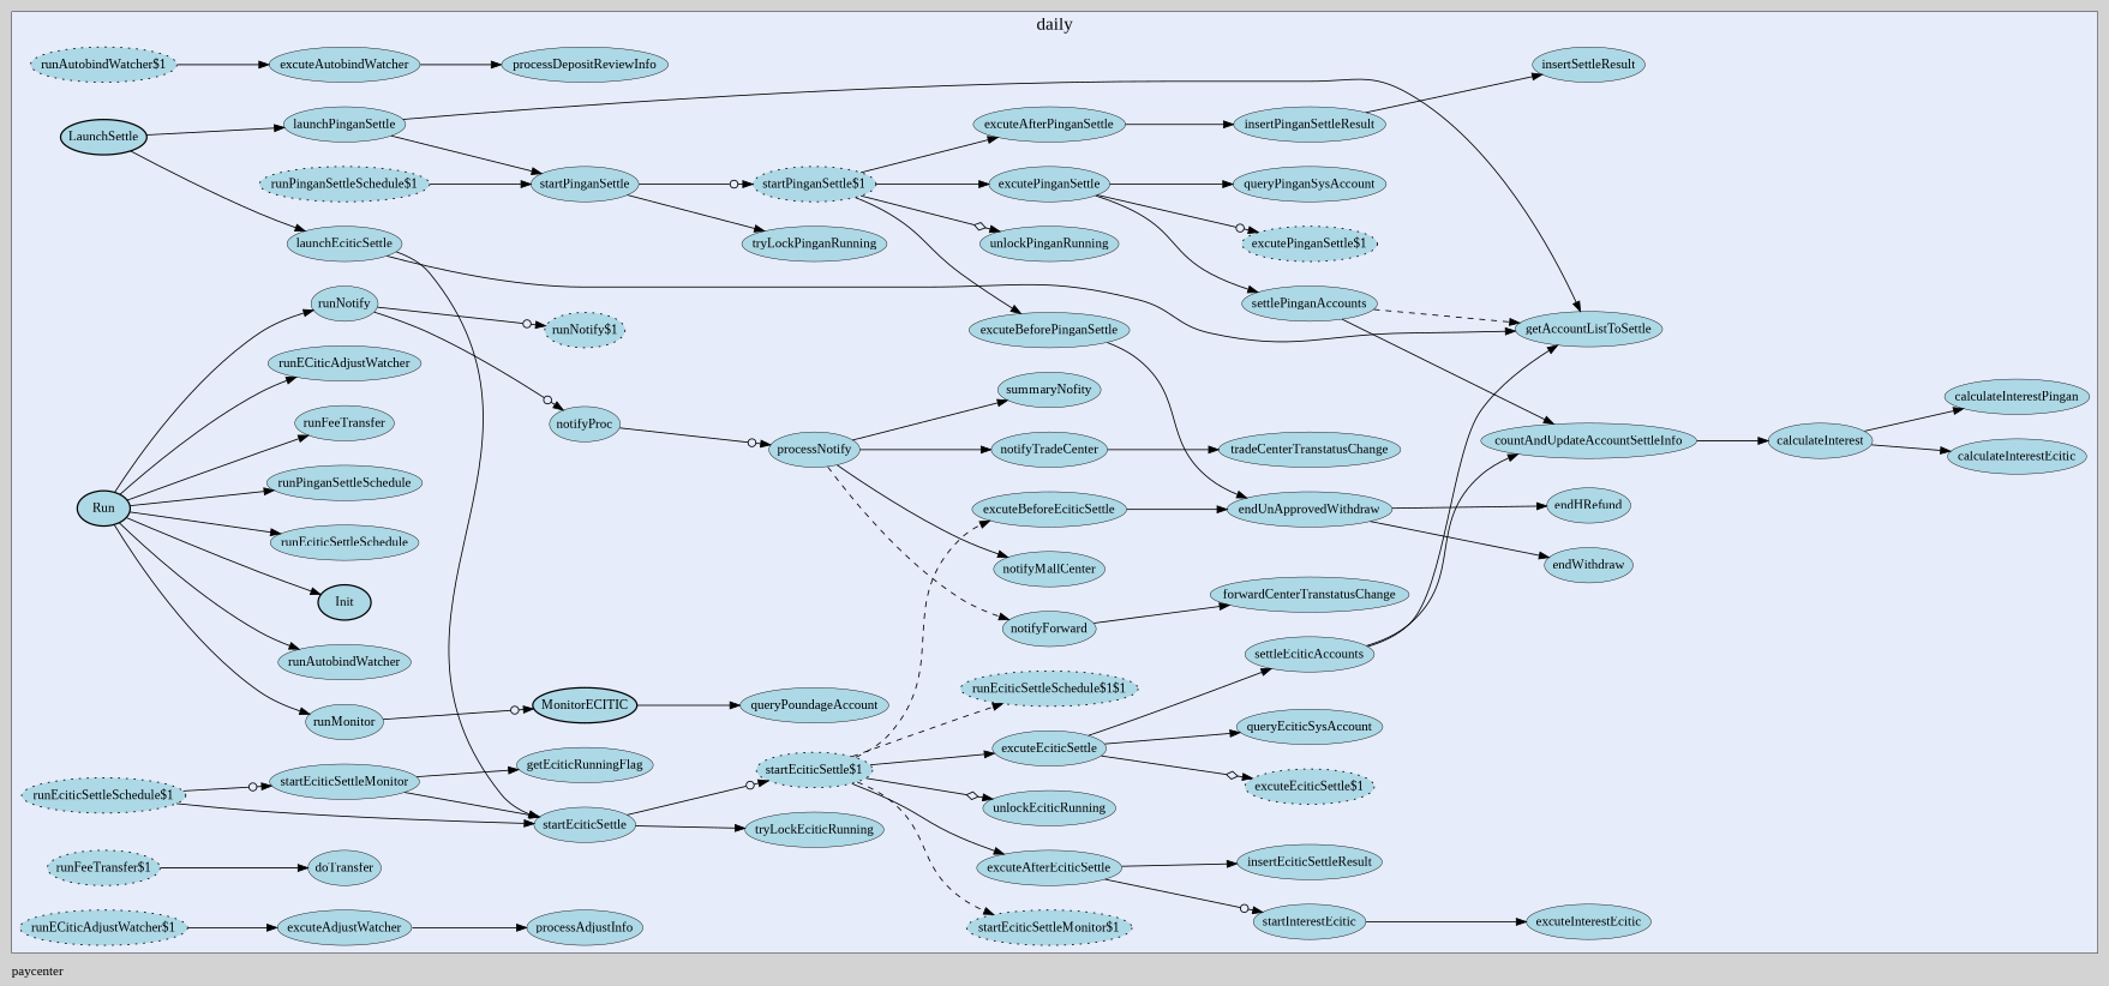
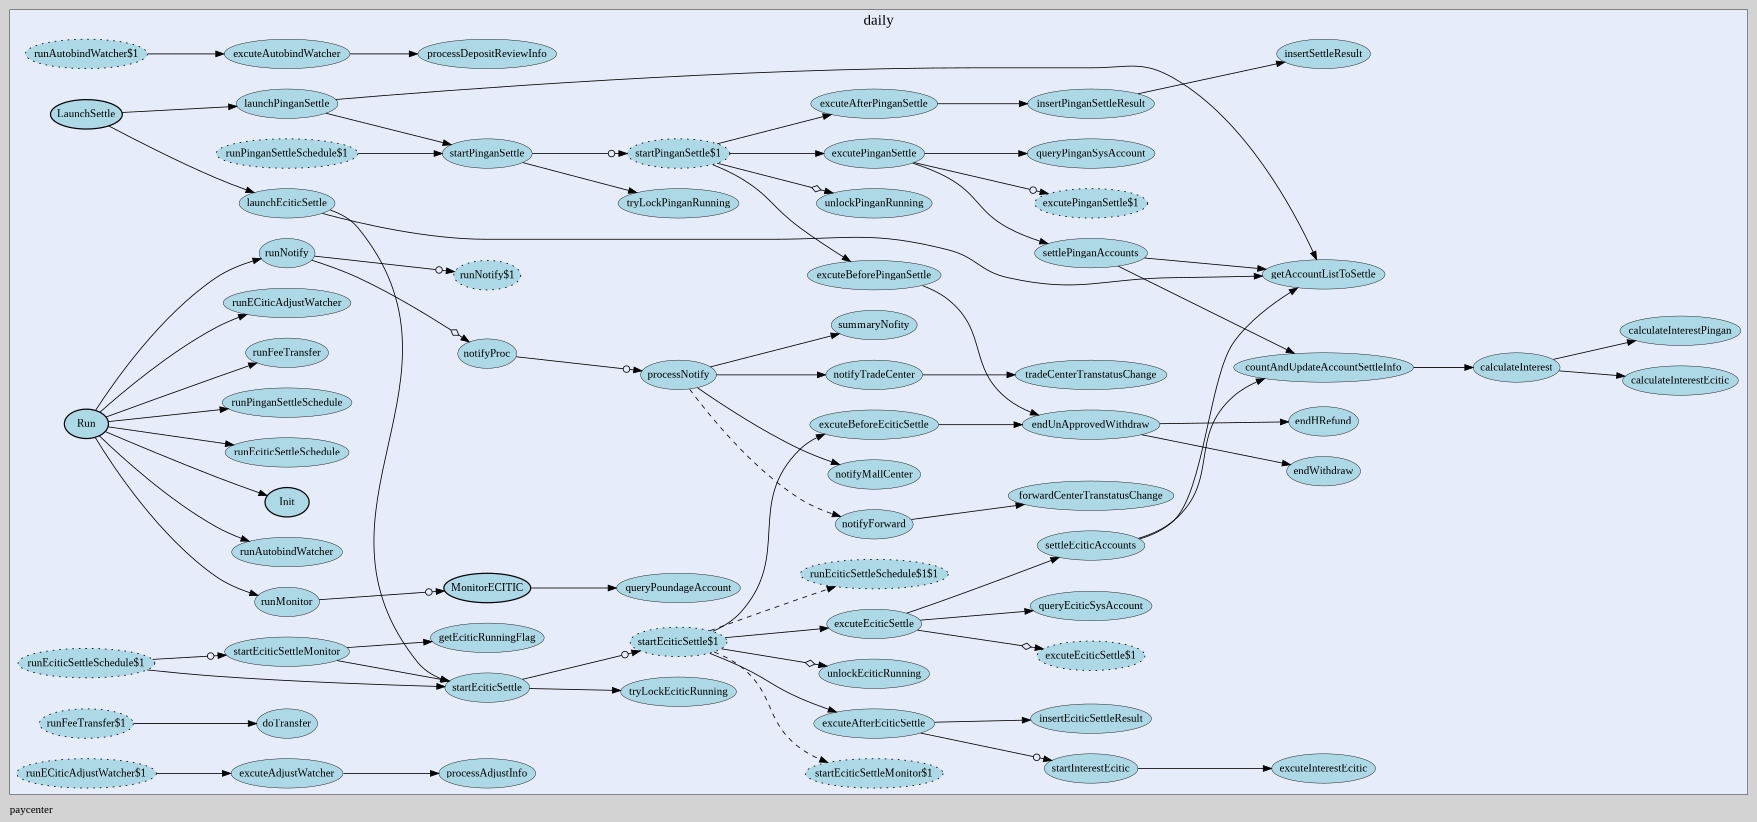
  digraph {
    bgcolor=lightgray
    fontname="Liberation Serif"
    fontsize=13
    label=paycenter
    labeljust=l
    nodesep=0.35
    penwidth=0.5
    rankdir=LR
    style=solid
    node [fillcolor=lightblue fontname="Liberation Serif" margin="0.05,0.0" penwidth=0.5 shape=ellipse style=filled]
    edge [fontname="Liberation Serif" minlen=2]
    n1 [label=launchEciticSettle]
    n2 [label=getAccountListToSettle]
    n3 [label=startEciticSettle]
    n4 [label=tryLockEciticRunning]
    n5 [label="startEciticSettle$1" penwidth=1.0 style="dotted,filled"]
    n6 [label=unlockEciticRunning]
    n7 [label=endUnApprovedWithdraw]
    n8 [label=endWithdraw]
    n9 [label=endHRefund]
    n10 [label=excuteBeforeEciticSettle]
    n11 [label=excuteEciticSettle]
    n12 [label="excuteEciticSettle$1" penwidth=1.0 style="dotted,filled"]
    n13 [label=settleEciticAccounts]
    n14 [label=calculateInterest]
    n15 [label=calculateInterestEcitic]
    n16 [label=calculateInterestPingan]
    n17 [label=countAndUpdateAccountSettleInfo]
    n18 [label=queryEciticSysAccount]
    n19 [label=startInterestEcitic]
    n20 [label=excuteInterestEcitic]
    n21 [label=excuteAfterEciticSettle]
    n22 [label=insertEciticSettleResult]
    n23 [label=insertSettleResult]
    n24 [label="runEciticSettleSchedule$1$1" penwidth=1.0 style="dotted,filled"]
    n25 [label="startEciticSettleMonitor$1" penwidth=1.0 style="dotted,filled"]
    n26 [label=LaunchSettle penwidth=1.5]
    n27 [label=launchPinganSettle]
    n28 [label=startPinganSettle]
    n29 [label=tryLockPinganRunning]
    n30 [label="startPinganSettle$1" penwidth=1.0 style="dotted,filled"]
    n31 [label=unlockPinganRunning]
    n32 [label=excuteBeforePinganSettle]
    n33 [label=excutePinganSettle]
    n34 [label="excutePinganSettle$1" penwidth=1.0 style="dotted,filled"]
    n35 [label=settlePinganAccounts]
    n36 [label=queryPinganSysAccount]
    n37 [label=insertPinganSettleResult]
    n38 [label=excuteAfterPinganSettle]
    n39 [label=runNotify]
    n40 [label="runNotify$1" penwidth=1.0 style="dotted,filled"]
    n41 [label=notifyTradeCenter]
    n42 [label=tradeCenterTranstatusChange]
    n43 [label=processNotify]
    n44 [label=notifyMallCenter]
    n45 [label=notifyForward]
    n46 [label=forwardCenterTranstatusChange]
    n47 [label=summaryNofity]
    n48 [label=notifyProc]
    n49 [label=MonitorECITIC penwidth=1.5]
    n50 [label=queryPoundageAccount]
    n51 [label=runMonitor]
    n52 [label=excuteAdjustWatcher]
    n53 [label=processAdjustInfo]
    n54 [label=excuteAutobindWatcher]
    n55 [label=processDepositReviewInfo]
    n56 [label="runAutobindWatcher$1" penwidth=1.0 style="dotted,filled"]
    n57 [label=Run penwidth=1.5]
    n58 [label=Init penwidth=1.5]
    n59 [label=runEciticSettleSchedule]
    n60 [label=runPinganSettleSchedule]
    n61 [label=runFeeTransfer]
    n62 [label=runECiticAdjustWatcher]
    n63 [label=runAutobindWatcher]
    n64 [label=startEciticSettleMonitor]
    n65 [label=getEciticRunningFlag]
    n66 [label="runEciticSettleSchedule$1" penwidth=1.0 style="dotted,filled"]
    n67 [label="runFeeTransfer$1" penwidth=1.0 style="dotted,filled"]
    n68 [label=doTransfer]
    n69 [label="runECiticAdjustWatcher$1" penwidth=1.0 style="dotted,filled"]
    n70 [label="runPinganSettleSchedule$1" penwidth=1.0 style="dotted,filled"]
    subgraph cluster_1 {
      bgcolor="#e6ecfa"
      fontsize=18
      label=daily
      labeljust=c
      labelloc=t
      n1
      n2
      n3
      n4
      n5
      n6
      n7
      n8
      n9
      n10
      n11
      n12
      n13
      n14
      n15
      n16
      n17
      n18
      n19
      n20
      n21
      n22
      n23
      n24
      n25
      n26
      n27
      n28
      n29
      n30
      n31
      n32
      n33
      n34
      n35
      n36
      n37
      n38
      n39
      n40
      n41
      n42
      n43
      n44
      n45
      n46
      n47
      n48
      n49
      n50
      n51
      n52
      n53
      n54
      n55
      n56
      n57
      n58
      n59
      n60
      n61
      n62
      n63
      n64
      n65
      n66
      n67
      n68
      n69
      n70
    }
    n1 -> n2
    n1 -> n3
    n3 -> n4
    n3 -> n5 [arrowhead=normalnoneodot]
    n5 -> n6 [arrowhead=normalnoneodiamond]
-   n5 -> n10 [style=dashed]
+   n5 -> n10
    n5 -> n11
    n5 -> n21
    n5 -> n24 [style=dashed]
    n5 -> n25 [style=dashed]
    n7 -> n8
    n7 -> n9
    n10 -> n7
    n11 -> n12 [arrowhead=normalnoneodiamond]
    n11 -> n13
    n11 -> n18
    n13 -> n2
    n13 -> n17
    n14 -> n15
    n14 -> n16
    n17 -> n14
    n19 -> n20
    n21 -> n19 [arrowhead=normalnoneodot]
    n21 -> n22
    n26 -> n1
    n26 -> n27
    n27 -> n2
    n27 -> n28
    n28 -> n29
    n28 -> n30 [arrowhead=normalnoneodot]
    n30 -> n31 [arrowhead=normalnoneodiamond]
    n30 -> n32
    n30 -> n33
    n30 -> n38
    n32 -> n7
    n33 -> n34 [arrowhead=normalnoneodot]
    n33 -> n35
    n33 -> n36
-   n35 -> n2 [style=dashed]
+   n35 -> n2
    n35 -> n17
    n37 -> n23
    n38 -> n37
    n39 -> n40 [arrowhead=normalnoneodot]
-   n39 -> n48 [arrowhead=normalnoneodot]
+   n39 -> n48 [arrowhead=normalnoneodiamond]
    n41 -> n42
    n43 -> n41
    n43 -> n44
    n43 -> n45 [style=dashed]
    n43 -> n47
    n45 -> n46
    n48 -> n43 [arrowhead=normalnoneodot]
    n49 -> n50
    n51 -> n49 [arrowhead=normalnoneodot]
    n52 -> n53
    n54 -> n55
    n56 -> n54
    n57 -> n39
    n57 -> n51
    n57 -> n58
    n57 -> n59
    n57 -> n60
    n57 -> n61
    n57 -> n62
    n57 -> n63
    n64 -> n3
    n64 -> n65
    n66 -> n3
    n66 -> n64 [arrowhead=normalnoneodot]
    n67 -> n68
    n69 -> n52
    n70 -> n28
  }
